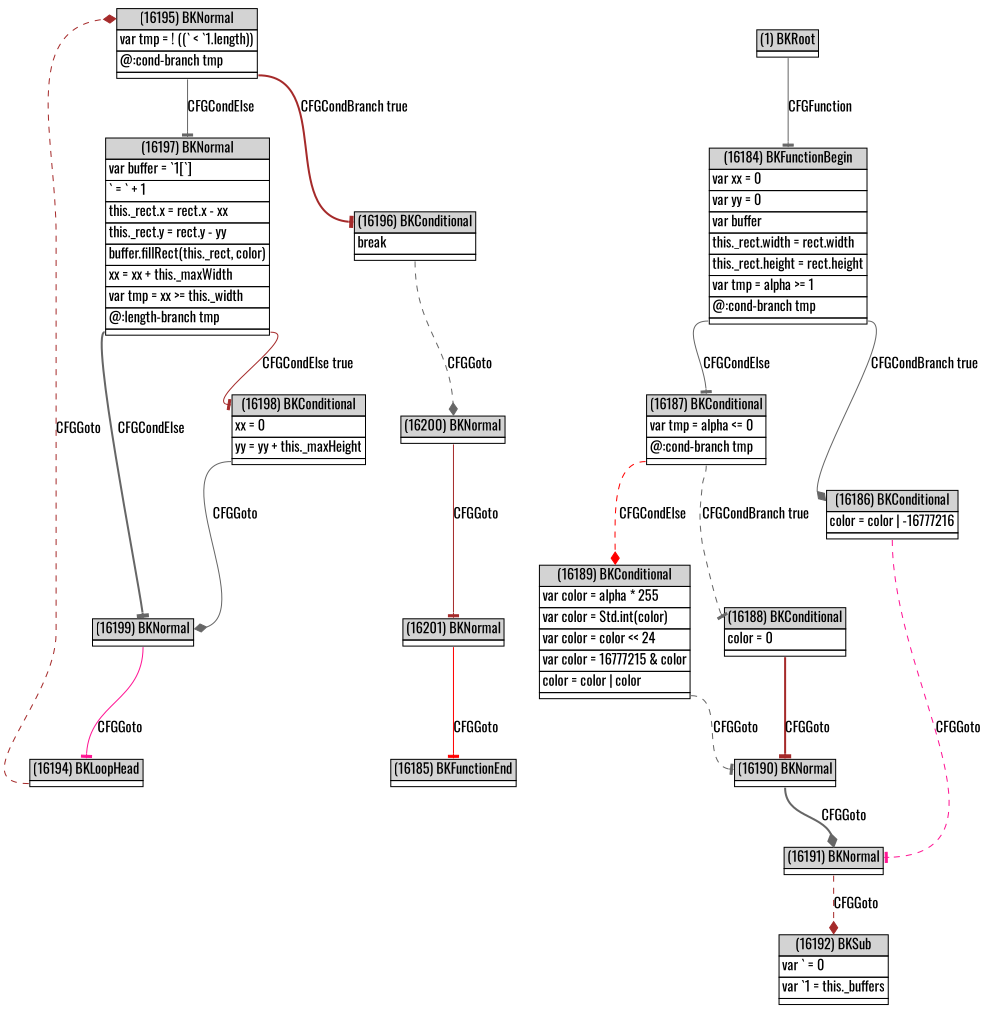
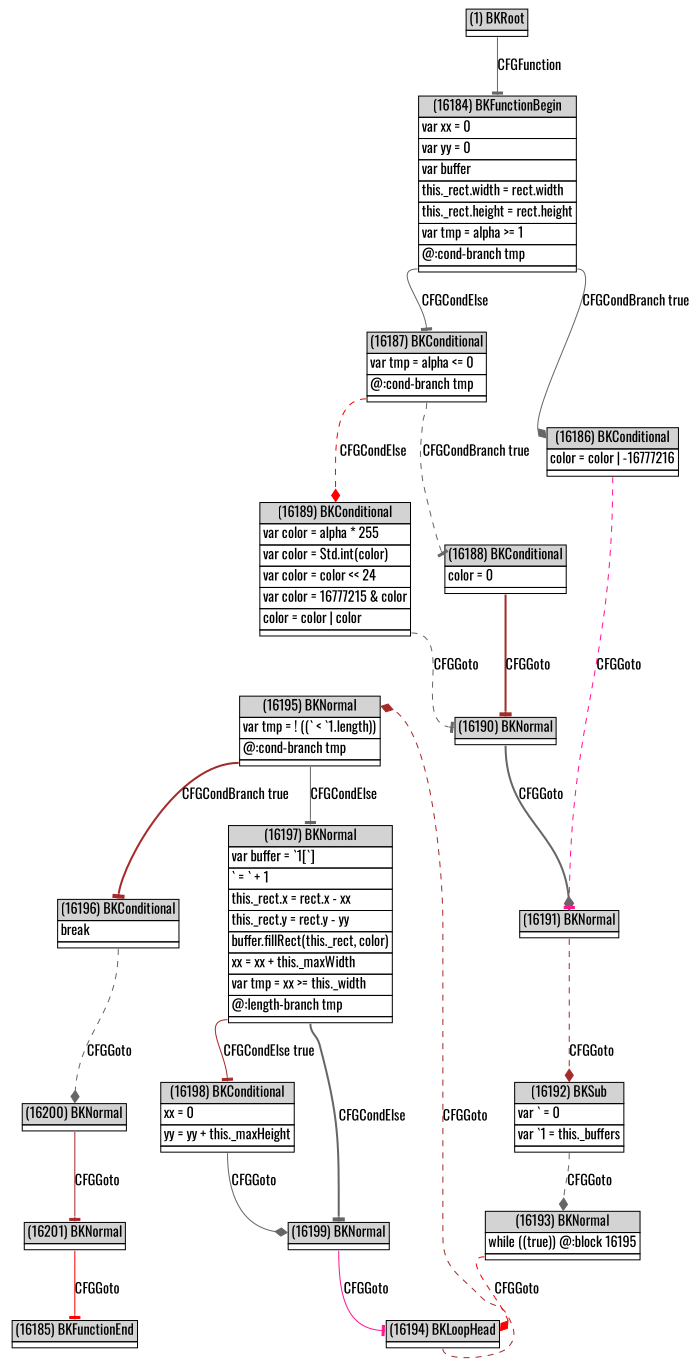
  digraph {
    fontname=Oswald
    node [fontname=Oswald shape=plaintext]
    edge [arrowhead=tee color=gray40 fontname=Oswald headport=in style=solid tailport=out]
    n1 [label=<<table BORDER="0" CELLBORDER="1" CELLSPACING="0"> 	<tr><td port="in" bgcolor="lightgray">(16201) BKNormal</td></tr> 	<tr><td port="out"></td></tr> </table>>]
    n2 [label=<<table BORDER="0" CELLBORDER="1" CELLSPACING="0"> 	<tr><td port="in" bgcolor="lightgray">(16185) BKFunctionEnd</td></tr> 	<tr><td port="out"></td></tr> </table>>]
    n3 [label=<<table BORDER="0" CELLBORDER="1" CELLSPACING="0"> 	<tr><td port="in" bgcolor="lightgray">(16200) BKNormal</td></tr> 	<tr><td port="out"></td></tr> </table>>]
    n4 [label=<<table BORDER="0" CELLBORDER="1" CELLSPACING="0"> 	<tr><td port="in" bgcolor="lightgray">(16199) BKNormal</td></tr> 	<tr><td port="out"></td></tr> </table>>]
    n5 [label=<<table BORDER="0" CELLBORDER="1" CELLSPACING="0"> 	<tr><td port="in" bgcolor="lightgray">(16194) BKLoopHead</td></tr> 	<tr><td port="out"></td></tr> </table>>]
    n6 [label=<<table BORDER="0" CELLBORDER="1" CELLSPACING="0"> 	<tr><td port="in" bgcolor="lightgray">(16195) BKNormal</td></tr> 	<tr><td port="e0" align="left">var tmp = ! ((` &lt; `1.length))</td></tr> 	<tr><td port="e1" align="left">@:cond-branch tmp</td></tr> 	<tr><td port="out"></td></tr> </table>>]
    n7 [label=<<table BORDER="0" CELLBORDER="1" CELLSPACING="0"> 	<tr><td port="in" bgcolor="lightgray">(16198) BKConditional</td></tr> 	<tr><td port="e0" align="left">xx = 0</td></tr> 	<tr><td port="e1" align="left">yy = yy + this._maxHeight</td></tr> 	<tr><td port="out"></td></tr> </table>>]
    n8 [label=<<table BORDER="0" CELLBORDER="1" CELLSPACING="0"> 	<tr><td port="in" bgcolor="lightgray">(16197) BKNormal</td></tr> 	<tr><td port="e0" align="left">var buffer = `1[`]</td></tr> 	<tr><td port="e1" align="left">` = ` + 1</td></tr> 	<tr><td port="e2" align="left">this._rect.x = rect.x - xx</td></tr> 	<tr><td port="e3" align="left">this._rect.y = rect.y - yy</td></tr> 	<tr><td port="e4" align="left">buffer.fillRect(this._rect, color)</td></tr> 	<tr><td port="e5" align="left">xx = xx + this._maxWidth</td></tr> 	<tr><td port="e6" align="left">var tmp = xx &gt;= this._width</td></tr> 	<tr><td port="e7" align="left">@:length-branch tmp</td></tr> 	<tr><td port="out"></td></tr> </table>>]
    n9 [label=<<table BORDER="0" CELLBORDER="1" CELLSPACING="0"> 	<tr><td port="in" bgcolor="lightgray">(16196) BKConditional</td></tr> 	<tr><td port="e0" align="left">break</td></tr> 	<tr><td port="out"></td></tr> </table>>]
+   n10 [label=<<table BORDER="0" CELLBORDER="1" CELLSPACING="0"> 	<tr><td port="in" bgcolor="lightgray">(16193) BKNormal</td></tr> 	<tr><td port="e0" align="left">while ((true)) @:block 16195</td></tr> 	<tr><td port="out"></td></tr> </table>>]
    n11 [label=<<table BORDER="0" CELLBORDER="1" CELLSPACING="0"> 	<tr><td port="in" bgcolor="lightgray">(16192) BKSub</td></tr> 	<tr><td port="e0" align="left">var ` = 0</td></tr> 	<tr><td port="e1" align="left">var `1 = this._buffers</td></tr> 	<tr><td port="out"></td></tr> </table>>]
    n12 [label=<<table BORDER="0" CELLBORDER="1" CELLSPACING="0"> 	<tr><td port="in" bgcolor="lightgray">(16191) BKNormal</td></tr> 	<tr><td port="out"></td></tr> </table>>]
    n13 [label=<<table BORDER="0" CELLBORDER="1" CELLSPACING="0"> 	<tr><td port="in" bgcolor="lightgray">(16190) BKNormal</td></tr> 	<tr><td port="out"></td></tr> </table>>]
    n14 [label=<<table BORDER="0" CELLBORDER="1" CELLSPACING="0"> 	<tr><td port="in" bgcolor="lightgray">(16189) BKConditional</td></tr> 	<tr><td port="e0" align="left">var color = alpha * 255</td></tr> 	<tr><td port="e1" align="left">var color = Std.int(color)</td></tr> 	<tr><td port="e2" align="left">var color = color &lt;&lt; 24</td></tr> 	<tr><td port="e3" align="left">var color = 16777215 &amp; color</td></tr> 	<tr><td port="e4" align="left">color = color | color</td></tr> 	<tr><td port="out"></td></tr> </table>>]
    n15 [label=<<table BORDER="0" CELLBORDER="1" CELLSPACING="0"> 	<tr><td port="in" bgcolor="lightgray">(16188) BKConditional</td></tr> 	<tr><td port="e0" align="left">color = 0</td></tr> 	<tr><td port="out"></td></tr> </table>>]
    n16 [label=<<table BORDER="0" CELLBORDER="1" CELLSPACING="0"> 	<tr><td port="in" bgcolor="lightgray">(16187) BKConditional</td></tr> 	<tr><td port="e0" align="left">var tmp = alpha &lt;= 0</td></tr> 	<tr><td port="e1" align="left">@:cond-branch tmp</td></tr> 	<tr><td port="out"></td></tr> </table>>]
    n17 [label=<<table BORDER="0" CELLBORDER="1" CELLSPACING="0"> 	<tr><td port="in" bgcolor="lightgray">(16186) BKConditional</td></tr> 	<tr><td port="e0" align="left">color = color | -16777216</td></tr> 	<tr><td port="out"></td></tr> </table>>]
    n18 [label=<<table BORDER="0" CELLBORDER="1" CELLSPACING="0"> 	<tr><td port="in" bgcolor="lightgray">(16184) BKFunctionBegin</td></tr> 	<tr><td port="e0" align="left">var xx = 0</td></tr> 	<tr><td port="e1" align="left">var yy = 0</td></tr> 	<tr><td port="e2" align="left">var buffer</td></tr> 	<tr><td port="e3" align="left">this._rect.width = rect.width</td></tr> 	<tr><td port="e4" align="left">this._rect.height = rect.height</td></tr> 	<tr><td port="e5" align="left">var tmp = alpha &gt;= 1</td></tr> 	<tr><td port="e6" align="left">@:cond-branch tmp</td></tr> 	<tr><td port="out"></td></tr> </table>>]
    n19 [label=<<table BORDER="0" CELLBORDER="1" CELLSPACING="0"> 	<tr><td port="in" bgcolor="lightgray">(1) BKRoot</td></tr> 	<tr><td port="out"></td></tr> </table>>]
    n1 -> n2 [color=red label=CFGGoto]
    n3 -> n1 [color=brown label=CFGGoto]
    n4 -> n5 [color=deeppink label=CFGGoto]
    n5 -> n6 [arrowhead=diamond color=brown label=CFGGoto style=dashed]
    n6 -> n8 [label=CFGCondElse]
    n6 -> n9 [color=brown label="CFGCondBranch true" style=bold]
    n7 -> n4 [arrowhead=diamond label=CFGGoto]
    n8 -> n4 [label=CFGCondElse style=bold]
    n8 -> n7 [color=brown label="CFGCondElse true"]
    n9 -> n3 [arrowhead=diamond label=CFGGoto style=dashed]
+   n10 -> n5 [arrowhead=diamond color=red label=CFGGoto style=dashed]
+   n11 -> n10 [arrowhead=diamond label=CFGGoto style=dashed]
    n12 -> n11 [arrowhead=diamond color=brown label=CFGGoto style=dashed]
    n13 -> n12 [arrowhead=diamond label=CFGGoto style=bold]
    n14 -> n13 [label=CFGGoto style=dashed]
    n15 -> n13 [color=brown label=CFGGoto style=bold]
    n16 -> n14 [arrowhead=diamond color=red label=CFGCondElse style=dashed]
    n16 -> n15 [label="CFGCondBranch true" style=dashed]
    n17 -> n12 [color=deeppink label=CFGGoto style=dashed]
    n18 -> n16 [label=CFGCondElse]
    n18 -> n17 [arrowhead=diamond label="CFGCondBranch true"]
    n19 -> n18 [label=CFGFunction]
  }
